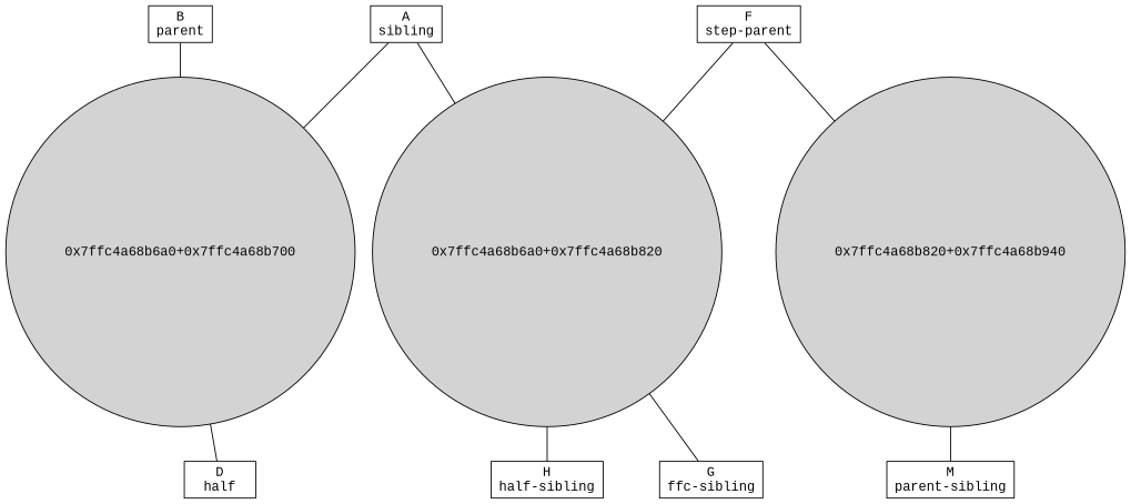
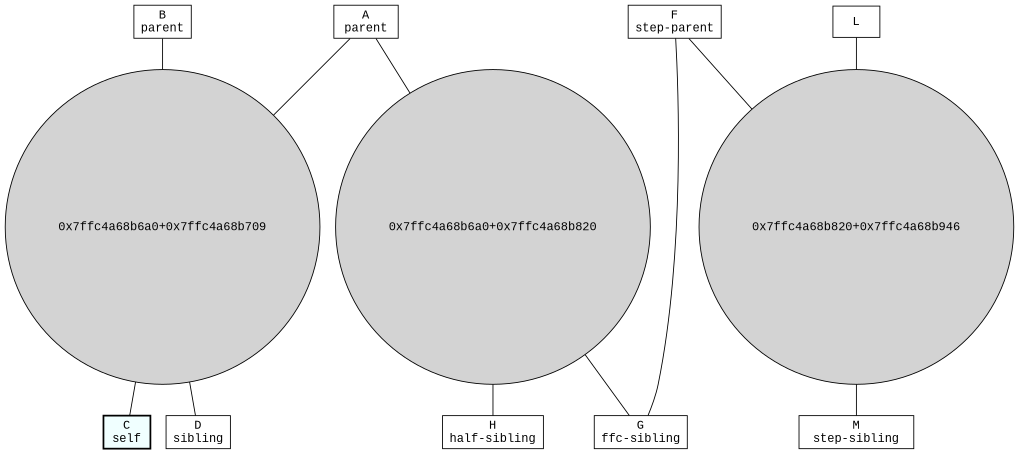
  graph {
    fontname="Liberation Mono"
    node [fillcolor=white fontname="Liberation Mono" shape=box style=filled]
    edge [fontname="Liberation Mono"]
-   n1 [label="A\nsibling"]
-   "0x7ffc4a68b6a0+0x7ffc4a68b700" [height=0.1 shape=circle width=0.1 fillcolor=""]
+   n1 [label="A\nparent"]
+   "0x7ffc4a68b6a0+0x7ffc4a68b700" [height=0.1 shape=circle width=0.1 label="0x7ffc4a68b6a0+0x7ffc4a68b709" fillcolor=""]
    "0x7ffc4a68b6a0+0x7ffc4a68b820" [height=0.1 shape=circle width=0.1 fillcolor=""]
-   n5 [label="D\nhalf"]
+   n4 [fillcolor=azure1 label="C\nself" style="bold, filled"]
+   n5 [label="D\nsibling"]
    n6 [label="G\nffc-sibling"]
    n7 [label="H\nhalf-sibling"]
    n8 [label="B\nparent"]
    n9 [label="F\nstep-parent"]
-   "0x7ffc4a68b820+0x7ffc4a68b940" [height=0.1 shape=circle width=0.1 fillcolor=""]
-   n11 [label="M\nparent-sibling"]
+   "0x7ffc4a68b820+0x7ffc4a68b940" [height=0.1 shape=circle width=0.1 label="0x7ffc4a68b820+0x7ffc4a68b946" fillcolor=""]
+   n11 [label="M\nstep-sibling"]
+   n12 [label=L]
    n1 -- "0x7ffc4a68b6a0+0x7ffc4a68b700"
    n1 -- "0x7ffc4a68b6a0+0x7ffc4a68b820"
+   "0x7ffc4a68b6a0+0x7ffc4a68b700" -- n4
    "0x7ffc4a68b6a0+0x7ffc4a68b700" -- n5
    "0x7ffc4a68b6a0+0x7ffc4a68b820" -- n6
    "0x7ffc4a68b6a0+0x7ffc4a68b820" -- n7
    n8 -- "0x7ffc4a68b6a0+0x7ffc4a68b700"
-   n9 -- "0x7ffc4a68b6a0+0x7ffc4a68b820"
+   n9 -- n6
    n9 -- "0x7ffc4a68b820+0x7ffc4a68b940"
    "0x7ffc4a68b820+0x7ffc4a68b940" -- n11
+   n12 -- "0x7ffc4a68b820+0x7ffc4a68b940"
  }
